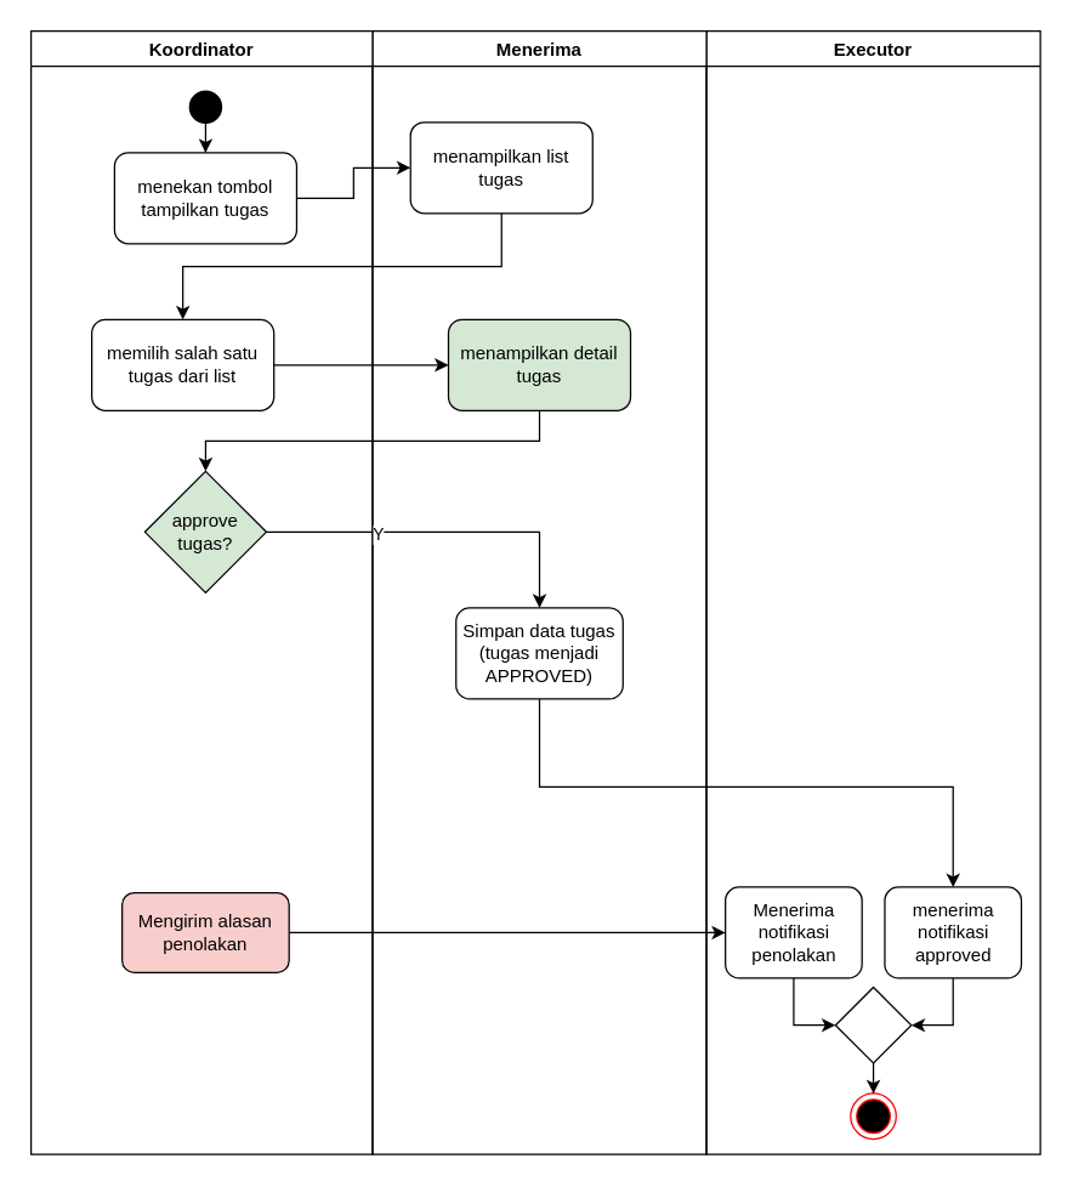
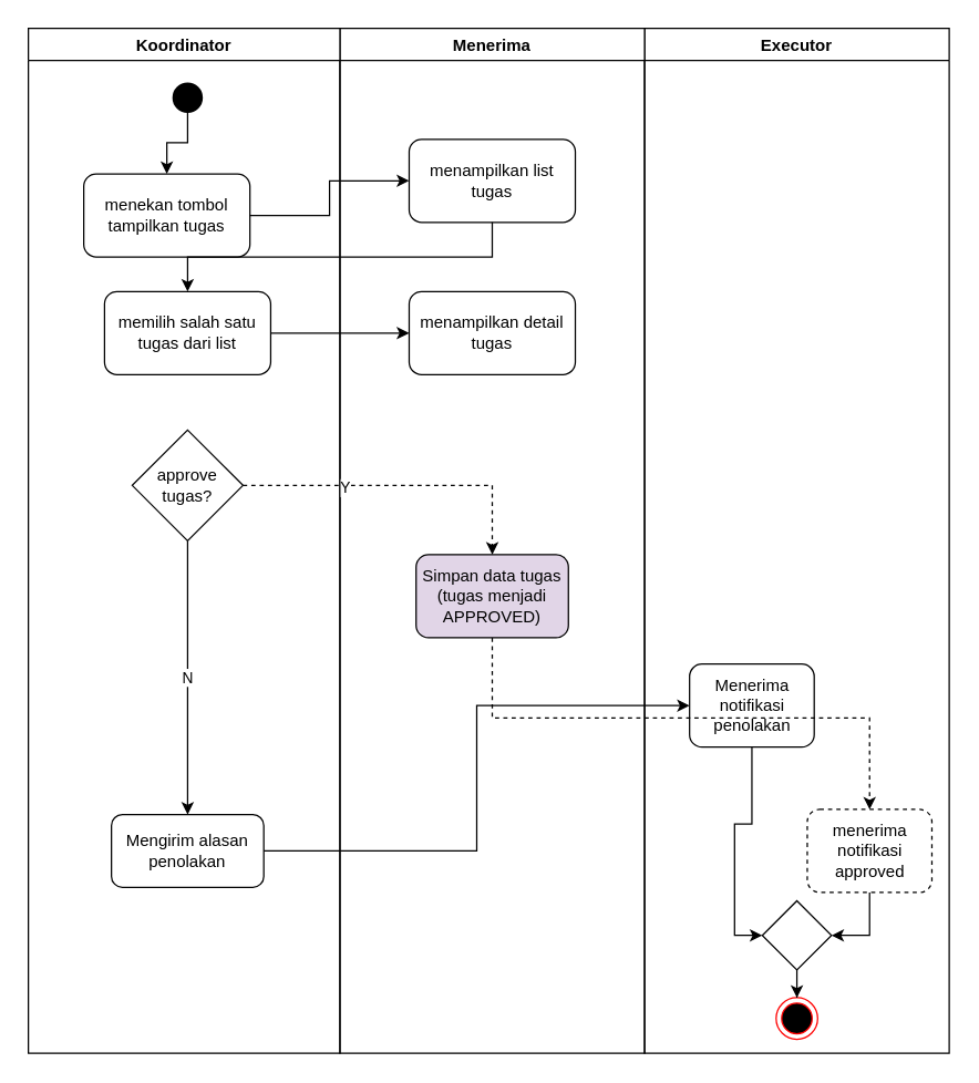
  <mxCell id="0" />
  <mxCell id="1" parent="0" />
  <mxCell id="2" value="Executor" style="swimlane;" vertex="1" parent="1"><mxGeometry x="465" y="20" width="220" height="740" as="geometry" /></mxCell>
  <mxCell id="3" value="N" style="edgeStyle=orthogonalEdgeStyle;rounded=0;orthogonalLoop=1;jettySize=auto;html=1;exitX=0.5;exitY=1;exitDx=0;exitDy=0;entryX=0.5;entryY=0;entryDx=0;entryDy=0;" edge="1" parent="2"><mxGeometry relative="1" as="geometry"><mxPoint x="135" y="370" as="sourcePoint" /></mxGeometry></mxCell>
  <mxCell id="4" style="edgeStyle=orthogonalEdgeStyle;rounded=0;orthogonalLoop=1;jettySize=auto;html=1;entryX=1;entryY=0.5;entryDx=0;entryDy=0;" edge="1" parent="2" source="5" target="10"><mxGeometry relative="1" as="geometry" /></mxCell>
- <mxCell id="5" value="menerima notifikasi approved" style="rounded=1;whiteSpace=wrap;html=1;" parent="2" vertex="1"><mxGeometry x="117.5" y="564" width="90" height="60" as="geometry" /></mxCell>
+ <mxCell id="5" value="menerima notifikasi approved" style="rounded=1;whiteSpace=wrap;html=1;dashed=1;" parent="2" vertex="1"><mxGeometry x="117.5" y="564" width="90" height="60" as="geometry" /></mxCell>
  <mxCell id="6" style="edgeStyle=orthogonalEdgeStyle;rounded=0;orthogonalLoop=1;jettySize=auto;html=1;entryX=0;entryY=0.5;entryDx=0;entryDy=0;" edge="1" parent="2" source="7" target="10"><mxGeometry relative="1" as="geometry" /></mxCell>
- <mxCell id="7" value="Menerima notifikasi penolakan" style="rounded=1;whiteSpace=wrap;html=1;" parent="2" vertex="1"><mxGeometry x="12.5" y="564" width="90" height="60" as="geometry" /></mxCell>
+ <mxCell id="7" value="Menerima notifikasi penolakan" style="rounded=1;whiteSpace=wrap;html=1;" parent="2" vertex="1"><mxGeometry x="32.5" y="459" width="90" height="60" as="geometry" /></mxCell>
  <mxCell id="8" value="" style="ellipse;html=1;shape=endState;fillColor=#000000;strokeColor=#ff0000;" parent="2" vertex="1"><mxGeometry x="95" y="700" width="30" height="30" as="geometry" /></mxCell>
  <mxCell id="9" style="edgeStyle=orthogonalEdgeStyle;rounded=0;orthogonalLoop=1;jettySize=auto;html=1;entryX=0.5;entryY=0;entryDx=0;entryDy=0;" edge="1" parent="2" source="10" target="8"><mxGeometry relative="1" as="geometry" /></mxCell>
  <mxCell id="10" value="" style="rhombus;whiteSpace=wrap;html=1;" vertex="1" parent="2"><mxGeometry x="85" y="630" width="50" height="50" as="geometry" /></mxCell>
  <mxCell id="11" value="Menerima" style="swimlane;" vertex="1" parent="1"><mxGeometry x="245" y="20" width="220" height="740" as="geometry" /></mxCell>
  <mxCell id="12" value="N" style="edgeStyle=orthogonalEdgeStyle;rounded=0;orthogonalLoop=1;jettySize=auto;html=1;exitX=0.5;exitY=1;exitDx=0;exitDy=0;entryX=0.5;entryY=0;entryDx=0;entryDy=0;" edge="1" parent="11"><mxGeometry relative="1" as="geometry"><mxPoint x="135" y="370" as="sourcePoint" /></mxGeometry></mxCell>
- <mxCell id="13" value="Simpan data tugas (tugas menjadi APPROVED)" style="rounded=1;whiteSpace=wrap;html=1;" parent="11" vertex="1"><mxGeometry x="55" y="380" width="110" height="60" as="geometry" /></mxCell>
- <mxCell id="14" value="menampilkan list tugas" style="rounded=1;whiteSpace=wrap;html=1;" parent="11" vertex="1"><mxGeometry x="25" y="60" width="120" height="60" as="geometry" /></mxCell>
- <mxCell id="15" value="menampilkan detail tugas" style="rounded=1;whiteSpace=wrap;html=1;fillColor=#d5e8d4;" parent="11" vertex="1"><mxGeometry x="50" y="190" width="120" height="60" as="geometry" /></mxCell>
+ <mxCell id="13" value="Simpan data tugas (tugas menjadi APPROVED)" style="rounded=1;whiteSpace=wrap;html=1;fillColor=#e1d5e7;" parent="11" vertex="1"><mxGeometry x="55" y="380" width="110" height="60" as="geometry" /></mxCell>
+ <mxCell id="14" value="menampilkan list tugas" style="rounded=1;whiteSpace=wrap;html=1;" parent="11" vertex="1"><mxGeometry x="50" y="80" width="120" height="60" as="geometry" /></mxCell>
+ <mxCell id="15" value="menampilkan detail tugas" style="rounded=1;whiteSpace=wrap;html=1;" parent="11" vertex="1"><mxGeometry x="50" y="190" width="120" height="60" as="geometry" /></mxCell>
  <mxCell id="16" value="Koordinator" style="swimlane;" vertex="1" parent="1"><mxGeometry x="20" y="20" width="225" height="740" as="geometry" /></mxCell>
  <mxCell id="17" value="" style="strokeWidth=2;html=1;shape=mxgraph.flowchart.start_2;whiteSpace=wrap;fillColor=#000000;container=0;" vertex="1" parent="16"><mxGeometry x="105" y="40" width="20" height="20" as="geometry" /></mxCell>
- <mxCell id="18" value="approve tugas?" style="rhombus;whiteSpace=wrap;html=1;fillColor=#d5e8d4;" parent="16" vertex="1"><mxGeometry x="75" y="290" width="80" height="80" as="geometry" /></mxCell>
- <mxCell id="19" value="Mengirim alasan penolakan" style="rounded=1;whiteSpace=wrap;html=1;fillColor=#f8cecc;" parent="16" vertex="1"><mxGeometry x="60" y="567.75" width="110" height="52.5" as="geometry" /></mxCell>
- <mxCell id="21" value="menekan tombol tampilkan tugas" style="rounded=1;whiteSpace=wrap;html=1;" parent="16" vertex="1"><mxGeometry x="55" y="80" width="120" height="60" as="geometry" /></mxCell>
+ <mxCell id="18" value="approve tugas?" style="rhombus;whiteSpace=wrap;html=1;" parent="16" vertex="1"><mxGeometry x="75" y="290" width="80" height="80" as="geometry" /></mxCell>
+ <mxCell id="19" value="Mengirim alasan penolakan" style="rounded=1;whiteSpace=wrap;html=1;" parent="16" vertex="1"><mxGeometry x="60" y="567.75" width="110" height="52.5" as="geometry" /></mxCell>
+ <mxCell id="20" value="N" style="edgeStyle=orthogonalEdgeStyle;rounded=0;orthogonalLoop=1;jettySize=auto;html=1;exitX=0.5;exitY=1;exitDx=0;exitDy=0;entryX=0.5;entryY=0;entryDx=0;entryDy=0;" parent="16" source="18" target="19" edge="1"><mxGeometry relative="1" as="geometry" /></mxCell>
+ <mxCell id="21" value="menekan tombol tampilkan tugas" style="rounded=1;whiteSpace=wrap;html=1;" parent="16" vertex="1"><mxGeometry x="40" y="105" width="120" height="60" as="geometry" /></mxCell>
  <mxCell id="22" style="edgeStyle=orthogonalEdgeStyle;rounded=0;orthogonalLoop=1;jettySize=auto;html=1;" edge="1" parent="16" source="17" target="21"><mxGeometry relative="1" as="geometry" /></mxCell>
- <mxCell id="23" value="memilih salah satu tugas dari list" style="rounded=1;whiteSpace=wrap;html=1;" parent="16" vertex="1"><mxGeometry x="40" y="190" width="120" height="60" as="geometry" /></mxCell>
+ <mxCell id="23" value="memilih salah satu tugas dari list" style="rounded=1;whiteSpace=wrap;html=1;" parent="16" vertex="1"><mxGeometry x="55" y="190" width="120" height="60" as="geometry" /></mxCell>
  <mxCell id="24" style="edgeStyle=orthogonalEdgeStyle;rounded=0;orthogonalLoop=1;jettySize=auto;html=1;exitX=1;exitY=0.5;exitDx=0;exitDy=0;entryX=0;entryY=0.5;entryDx=0;entryDy=0;" parent="1" source="21" target="14" edge="1"><mxGeometry relative="1" as="geometry" /></mxCell>
  <mxCell id="25" style="edgeStyle=orthogonalEdgeStyle;rounded=0;orthogonalLoop=1;jettySize=auto;html=1;exitX=0.5;exitY=1;exitDx=0;exitDy=0;entryX=0.5;entryY=0;entryDx=0;entryDy=0;" parent="1" source="14" target="23" edge="1"><mxGeometry relative="1" as="geometry" /></mxCell>
- <mxCell id="26" style="edgeStyle=orthogonalEdgeStyle;rounded=0;orthogonalLoop=1;jettySize=auto;html=1;exitX=0.5;exitY=1;exitDx=0;exitDy=0;entryX=0.5;entryY=0;entryDx=0;entryDy=0;" parent="1" source="13" target="5" edge="1"><mxGeometry relative="1" as="geometry"><Array as="points"><mxPoint x="355" y="518" /><mxPoint x="627" y="518" /></Array></mxGeometry></mxCell>
+ <mxCell id="26" style="edgeStyle=orthogonalEdgeStyle;rounded=0;orthogonalLoop=1;jettySize=auto;html=1;exitX=0.5;exitY=1;exitDx=0;exitDy=0;entryX=0.5;entryY=0;entryDx=0;entryDy=0;dashed=1;" parent="1" source="13" target="5" edge="1"><mxGeometry relative="1" as="geometry"><Array as="points"><mxPoint x="355" y="518" /><mxPoint x="627" y="518" /></Array></mxGeometry></mxCell>
  <mxCell id="27" style="edgeStyle=orthogonalEdgeStyle;rounded=0;orthogonalLoop=1;jettySize=auto;html=1;exitX=1;exitY=0.5;exitDx=0;exitDy=0;entryX=0;entryY=0.5;entryDx=0;entryDy=0;" parent="1" source="19" target="7" edge="1"><mxGeometry relative="1" as="geometry" /></mxCell>
- <mxCell id="28" style="edgeStyle=orthogonalEdgeStyle;rounded=0;orthogonalLoop=1;jettySize=auto;html=1;exitX=1;exitY=0.5;exitDx=0;exitDy=0;entryX=0.5;entryY=0;entryDx=0;entryDy=0;" parent="1" source="18" target="13" edge="1"><mxGeometry relative="1" as="geometry" /></mxCell>
+ <mxCell id="28" style="edgeStyle=orthogonalEdgeStyle;rounded=0;orthogonalLoop=1;jettySize=auto;html=1;exitX=1;exitY=0.5;exitDx=0;exitDy=0;entryX=0.5;entryY=0;entryDx=0;entryDy=0;dashed=1;" parent="1" source="18" target="13" edge="1"><mxGeometry relative="1" as="geometry" /></mxCell>
  <mxCell id="29" value="Y" style="edgeLabel;html=1;align=center;verticalAlign=middle;resizable=0;points=[];" parent="28" vertex="1" connectable="0"><mxGeometry x="-0.366" y="-1" relative="1" as="geometry"><mxPoint as="offset" /></mxGeometry></mxCell>
  <mxCell id="30" style="edgeStyle=orthogonalEdgeStyle;rounded=0;orthogonalLoop=1;jettySize=auto;html=1;exitX=1;exitY=0.5;exitDx=0;exitDy=0;entryX=0;entryY=0.5;entryDx=0;entryDy=0;" parent="1" source="23" target="15" edge="1"><mxGeometry relative="1" as="geometry" /></mxCell>
- <mxCell id="31" style="edgeStyle=orthogonalEdgeStyle;rounded=0;orthogonalLoop=1;jettySize=auto;html=1;exitX=0.5;exitY=1;exitDx=0;exitDy=0;entryX=0.5;entryY=0;entryDx=0;entryDy=0;" parent="1" source="15" target="18" edge="1"><mxGeometry relative="1" as="geometry" /></mxCell>
